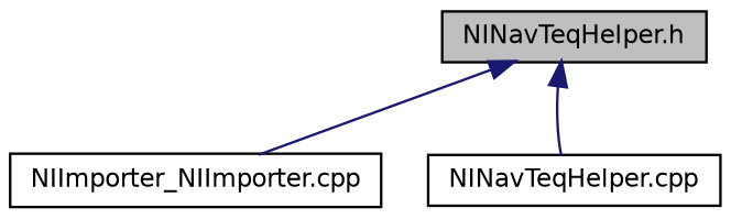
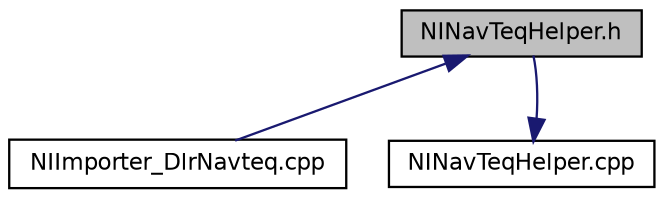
  digraph {
    node [color=black fillcolor=white fontname=Helvetica fontsize=10 shape=record style=filled]
    edge [color=midnightblue dir=back fontname=Helvetica fontsize=10 labelfontname=Helvetica labelfontsize=10 style=solid]
    n1 [fillcolor=grey75 fontcolor=black height=0.2 label="NINavTeqHelper.h" width=0.4]
-   n2 [height=0.2 label="NIImporter_NIImporter.cpp" width=0.4]
+   n2 [height=0.2 label="NIImporter_DlrNavteq.cpp" width=0.4]
    n3 [height=0.2 label="NINavTeqHelper.cpp" width=0.4]
    n1 -> n2
-   n1 -> n3
+   n3 -> n1
  }
